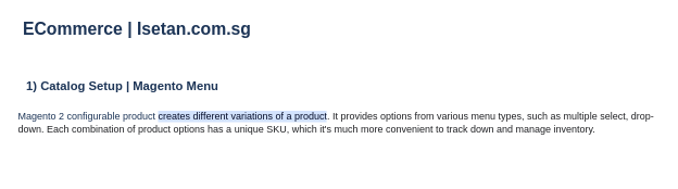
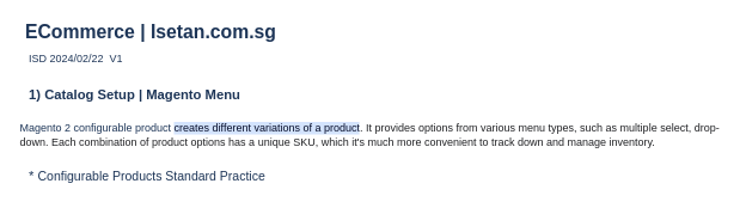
  <mxCell id="0" />
  <mxCell id="1" parent="0" />
  <mxCell id="2" value="1) Catalog Setup | Magento Menu" style="text;strokeColor=none;align=left;fillColor=none;html=1;verticalAlign=middle;whiteSpace=wrap;rounded=0;fontSize=15;fontStyle=1;labelBackgroundColor=none;fontColor=#1D3557;" vertex="1" parent="1"><mxGeometry x="30" y="90" width="490" height="30" as="geometry" /></mxCell>
  <mxCell id="3" value="&amp;nbsp;ECommerce | Isetan.com.sg" style="text;strokeColor=none;align=left;fillColor=none;html=1;verticalAlign=middle;whiteSpace=wrap;rounded=0;fontSize=21;fontStyle=1;labelBackgroundColor=none;fontColor=#1D3557;" vertex="1" parent="1"><mxGeometry x="20" y="20" width="540" height="30" as="geometry" /></mxCell>
+ <mxCell id="4" value="ISD 2024/02/22&amp;nbsp; V1" style="text;strokeColor=none;align=left;fillColor=none;html=1;verticalAlign=middle;whiteSpace=wrap;rounded=0;labelBackgroundColor=none;fontColor=#1D3557;" vertex="1" parent="1"><mxGeometry x="30" y="50" width="160" height="30" as="geometry" /></mxCell>
  <mxCell id="5" value="&lt;font style=&quot;font-size: 12px;&quot;&gt;Magento 2 configurable product&amp;nbsp;&lt;span style=&quot;background-color: rgb(211, 227, 253); color: rgb(4, 12, 40); font-family: &amp;quot;Google Sans&amp;quot;, arial, sans-serif;&quot;&gt;creates different variations of a product&lt;/span&gt;&lt;span style=&quot;color: rgb(32, 33, 36); font-family: &amp;quot;Google Sans&amp;quot;, arial, sans-serif; background-color: rgb(255, 255, 255);&quot;&gt;. It provides options from various menu types, such as multiple select, drop-down. Each combination of product options has a unique SKU, which it's much more convenient to track down and manage inventory.&lt;/span&gt;&lt;/font&gt;" style="text;strokeColor=none;align=left;fillColor=none;html=1;verticalAlign=middle;whiteSpace=wrap;rounded=0;labelBackgroundColor=none;fontColor=#1D3557;" vertex="1" parent="1"><mxGeometry x="20" y="120" width="790" height="60" as="geometry" /></mxCell>
+ <mxCell id="6" value="&lt;font style=&quot;&quot;&gt;*&amp;nbsp;&lt;/font&gt;&lt;font style=&quot;font-size: 14px;&quot;&gt;Configurable Products Standard Practice&lt;/font&gt;&amp;nbsp;&amp;nbsp;" style="text;strokeColor=none;align=left;fillColor=none;html=1;verticalAlign=middle;whiteSpace=wrap;rounded=0;fontSize=15;fontStyle=0;labelBackgroundColor=none;fontColor=#1D3557;" vertex="1" parent="1"><mxGeometry x="30" y="180" width="490" height="30" as="geometry" /></mxCell>
